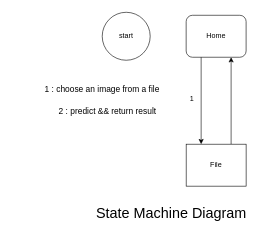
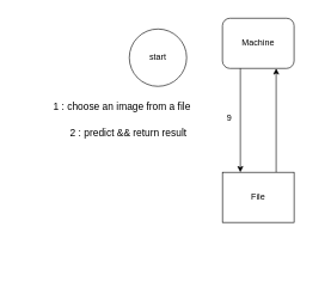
  <mxCell id="0" />
  <mxCell id="1" parent="0" />
  <mxCell id="2" value="" style="group" vertex="1" connectable="0" parent="1"><mxGeometry x="170" y="20" width="270" height="290" as="geometry" /></mxCell>
- <mxCell id="3" value="start" style="ellipse;whiteSpace=wrap;html=1;aspect=fixed;" vertex="1" parent="2"><mxGeometry width="80" height="80" as="geometry" /></mxCell>
- <mxCell id="4" value="Home" style="rounded=1;whiteSpace=wrap;html=1;" vertex="1" parent="2"><mxGeometry x="140" y="5" width="100" height="70" as="geometry" /></mxCell>
+ <mxCell id="3" value="start" style="ellipse;whiteSpace=wrap;html=1;aspect=fixed;" vertex="1" parent="2"><mxGeometry x="10" y="20" width="80" height="80" as="geometry" /></mxCell>
+ <mxCell id="4" value="Machine" style="rounded=1;whiteSpace=wrap;html=1;" vertex="1" parent="2"><mxGeometry x="140" y="5" width="100" height="70" as="geometry" /></mxCell>
  <mxCell id="5" style="edgeStyle=orthogonalEdgeStyle;rounded=0;orthogonalLoop=1;jettySize=auto;html=1;exitX=0.75;exitY=0;exitDx=0;exitDy=0;entryX=0.75;entryY=1;entryDx=0;entryDy=0;" edge="1" parent="2" source="6" target="4"><mxGeometry relative="1" as="geometry" /></mxCell>
  <mxCell id="6" value="File" style="whiteSpace=wrap;html=1;rounded=0;" vertex="1" parent="2"><mxGeometry x="140" y="220" width="100" height="70" as="geometry" /></mxCell>
  <mxCell id="7" style="edgeStyle=orthogonalEdgeStyle;rounded=0;orthogonalLoop=1;jettySize=auto;html=1;exitX=0.25;exitY=1;exitDx=0;exitDy=0;entryX=0.25;entryY=0;entryDx=0;entryDy=0;" edge="1" parent="2" source="4" target="6"><mxGeometry relative="1" as="geometry" /></mxCell>
- <mxCell id="8" value="1" style="text;html=1;strokeColor=none;fillColor=none;align=center;verticalAlign=middle;whiteSpace=wrap;rounded=0;" vertex="1" parent="2"><mxGeometry x="120" y="130" width="60" height="30" as="geometry" /></mxCell>
+ <mxCell id="8" value="9" style="text;html=1;strokeColor=none;fillColor=none;align=center;verticalAlign=middle;whiteSpace=wrap;rounded=0;" vertex="1" parent="2"><mxGeometry x="120" y="130" width="60" height="30" as="geometry" /></mxCell>
  <mxCell id="9" value="&lt;font style=&quot;font-size: 14px&quot;&gt;1 : choose an image from a file&lt;/font&gt;" style="text;html=1;strokeColor=none;fillColor=none;align=center;verticalAlign=middle;whiteSpace=wrap;rounded=0;fontSize=24;" vertex="1" parent="2"><mxGeometry x="-150" y="110" width="300" height="30" as="geometry" /></mxCell>
- <mxCell id="10" value="&lt;font style=&quot;font-size: 24px&quot;&gt;State Machine Diagram&lt;/font&gt;" style="text;html=1;strokeColor=none;fillColor=none;align=center;verticalAlign=middle;whiteSpace=wrap;rounded=0;" vertex="1" parent="1"><mxGeometry x="151" y="330" width="269" height="50" as="geometry" /></mxCell>
  <mxCell id="11" value="2 : predict &amp;amp;&amp;amp; return result&amp;nbsp;" style="text;html=1;strokeColor=none;fillColor=none;align=center;verticalAlign=middle;whiteSpace=wrap;rounded=0;fontSize=14;" vertex="1" parent="1"><mxGeometry x="61" y="170" width="240" height="30" as="geometry" /></mxCell>
